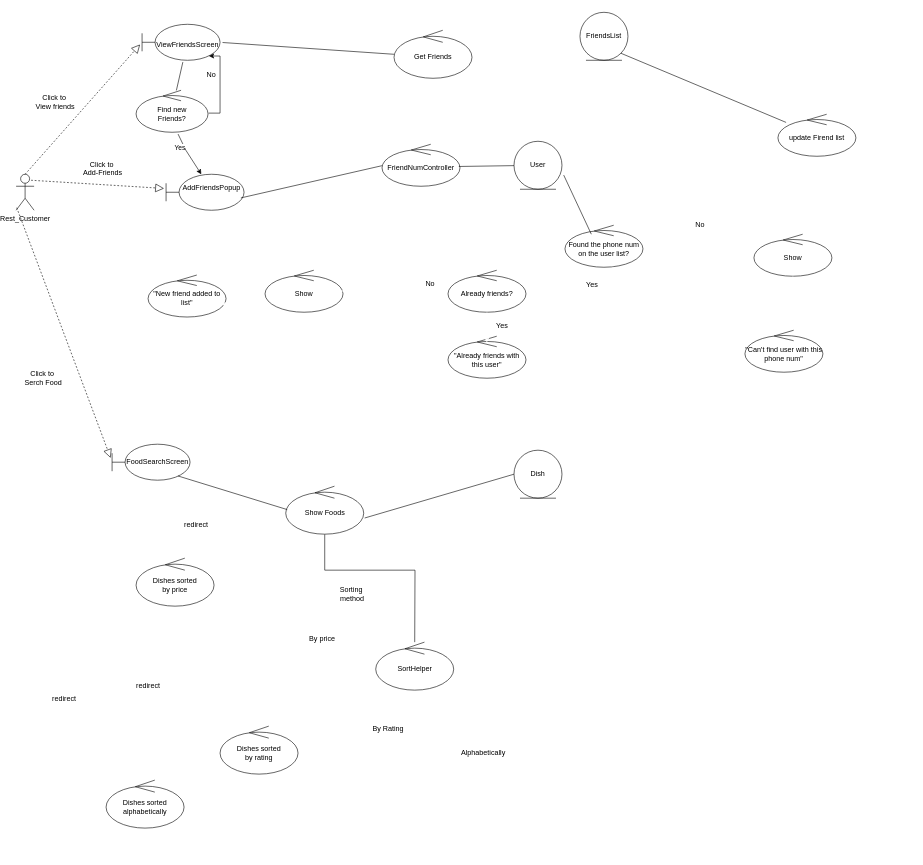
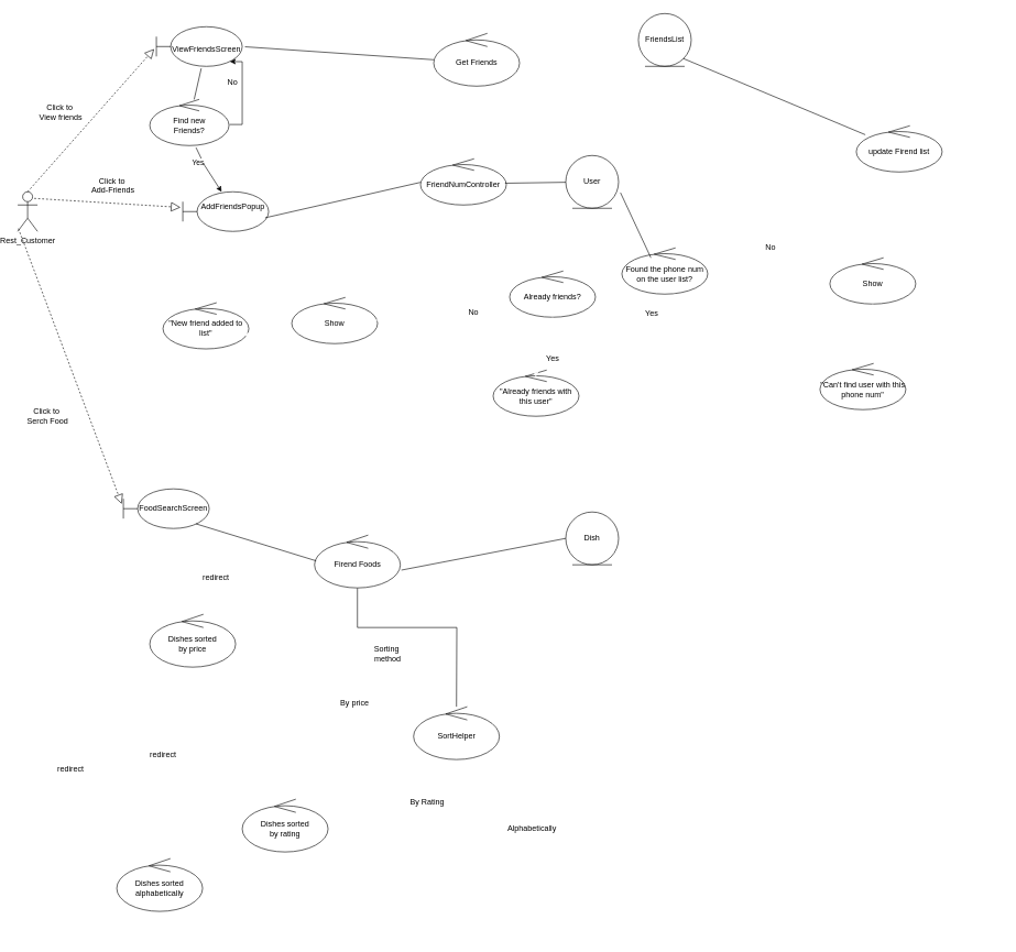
  <mxCell id="0" />
  <mxCell id="1" parent="0" />
  <mxCell id="2" value="Rest_Customer" style="shape=umlActor;verticalLabelPosition=bottom;verticalAlign=top;html=1;" parent="1" vertex="1"><mxGeometry x="20" y="290" width="30" height="60" as="geometry" /></mxCell>
  <mxCell id="3" value="&lt;div style=&quot;text-align: center; height: 2px;&quot;&gt;&lt;br&gt;&lt;/div&gt;&lt;div style=&quot;text-align: center; height: 2px;&quot;&gt;&lt;br&gt;&lt;/div&gt;&lt;div style=&quot;text-align: center; height: 2px;&quot;&gt;ViewFriendsScreen&lt;/div&gt;" style="shape=umlBoundary;whiteSpace=wrap;html=1;" parent="1" vertex="1"><mxGeometry x="230" y="40" width="130" height="60" as="geometry" /></mxCell>
  <mxCell id="4" value="&lt;div style=&quot;text-align: center; height: 2px;&quot;&gt;AddFriendsPopup&lt;/div&gt;&lt;div style=&quot;text-align: center; height: 2px;&quot;&gt;&lt;br&gt;&lt;/div&gt;&lt;div style=&quot;text-align: center; height: 2px;&quot;&gt;&lt;br&gt;&lt;br&gt;&lt;/div&gt;" style="shape=umlBoundary;whiteSpace=wrap;html=1;" parent="1" vertex="1"><mxGeometry x="270" y="290" width="130" height="60" as="geometry" /></mxCell>
  <mxCell id="5" value="FriendsList" style="ellipse;shape=umlEntity;whiteSpace=wrap;html=1;" parent="1" vertex="1"><mxGeometry x="960" y="20" width="80" height="80" as="geometry" /></mxCell>
  <mxCell id="6" value="User" style="ellipse;shape=umlEntity;whiteSpace=wrap;html=1;" parent="1" vertex="1"><mxGeometry x="850" y="235" width="80" height="80" as="geometry" /></mxCell>
  <mxCell id="7" value="FoodSearchScreen" style="shape=umlBoundary;whiteSpace=wrap;html=1;" parent="1" vertex="1"><mxGeometry x="180" y="740" width="130" height="60" as="geometry" /></mxCell>
  <mxCell id="8" style="edgeStyle=orthogonalEdgeStyle;rounded=0;orthogonalLoop=1;jettySize=auto;html=1;fillColor=light-dark(#FFFFFF,#FF3333);strokeColor=light-dark(#FFFFFF,#FF3333);entryX=0.8;entryY=0.938;entryDx=0;entryDy=0;entryPerimeter=0;" edge="1" parent="1" target="51"><mxGeometry relative="1" as="geometry"><mxPoint x="490" y="1090" as="targetPoint" /><mxPoint x="620" y="1100" as="sourcePoint" /><Array as="points"><mxPoint x="621" y="1080" /><mxPoint x="324" y="1080" /></Array></mxGeometry></mxCell>
  <mxCell id="9" style="edgeStyle=orthogonalEdgeStyle;rounded=0;orthogonalLoop=1;jettySize=auto;html=1;fillColor=light-dark(#FFFFFF,#FF3333);strokeColor=light-dark(#FFFFFF,#FF3333);entryX=0.993;entryY=0.625;entryDx=0;entryDy=0;entryPerimeter=0;" edge="1" parent="1" source="10" target="54"><mxGeometry relative="1" as="geometry"><mxPoint x="500" y="1260" as="targetPoint" /><Array as="points"><mxPoint x="685" y="1260" /></Array></mxGeometry></mxCell>
  <mxCell id="10" value="SortHelper" style="ellipse;shape=umlControl;whiteSpace=wrap;html=1;" parent="1" vertex="1"><mxGeometry x="619.5" y="1070" width="130" height="80" as="geometry" /></mxCell>
- <mxCell id="11" value="Dish" style="ellipse;shape=umlEntity;whiteSpace=wrap;html=1;" parent="1" vertex="1"><mxGeometry x="850" y="750" width="80" height="80" as="geometry" /></mxCell>
+ <mxCell id="11" value="Dish" style="ellipse;shape=umlEntity;whiteSpace=wrap;html=1;" parent="1" vertex="1"><mxGeometry x="850" y="775" width="80" height="80" as="geometry" /></mxCell>
  <mxCell id="12" value="" style="endArrow=block;dashed=1;endFill=0;endSize=12;html=1;rounded=0;entryX=-0.026;entryY=0.561;entryDx=0;entryDy=0;entryPerimeter=0;exitX=0.5;exitY=0;exitDx=0;exitDy=0;exitPerimeter=0;" edge="1" parent="1" source="2" target="3"><mxGeometry width="160" relative="1" as="geometry"><mxPoint x="20" y="182" as="sourcePoint" /><mxPoint x="180" y="70" as="targetPoint" /></mxGeometry></mxCell>
  <mxCell id="13" value="Click to&amp;nbsp;&lt;br&gt;View friends" style="text;html=1;align=center;verticalAlign=middle;resizable=0;points=[];autosize=1;strokeColor=none;fillColor=none;" vertex="1" parent="1"><mxGeometry x="40" y="150" width="90" height="40" as="geometry" /></mxCell>
  <mxCell id="14" value="" style="endArrow=none;html=1;rounded=0;exitX=1.032;exitY=0.506;exitDx=0;exitDy=0;exitPerimeter=0;entryX=0;entryY=0.5;entryDx=0;entryDy=0;entryPerimeter=0;" edge="1" parent="1" source="3" target="19"><mxGeometry width="50" height="50" relative="1" as="geometry"><mxPoint x="410" y="150" as="sourcePoint" /><mxPoint x="710" y="70" as="targetPoint" /><Array as="points" /></mxGeometry></mxCell>
  <mxCell id="15" value="" style="endArrow=block;dashed=1;endFill=0;endSize=12;html=1;rounded=0;entryX=-0.026;entryY=0.394;entryDx=0;entryDy=0;entryPerimeter=0;exitX=0.5;exitY=0;exitDx=0;exitDy=0;exitPerimeter=0;" edge="1" parent="1" target="4"><mxGeometry width="160" relative="1" as="geometry"><mxPoint x="45" y="300" as="sourcePoint" /><mxPoint x="237" y="84" as="targetPoint" /></mxGeometry></mxCell>
  <mxCell id="16" value="&lt;div style=&quot;text-align: center;&quot;&gt;&lt;span style=&quot;background-color: transparent; color: light-dark(rgb(0, 0, 0), rgb(255, 255, 255)); text-wrap-mode: nowrap;&quot;&gt;Click to&amp;nbsp;&lt;br&gt;Add-Friends&lt;/span&gt;&lt;/div&gt;" style="text;whiteSpace=wrap;html=1;" vertex="1" parent="1"><mxGeometry x="130" y="260" width="100" height="50" as="geometry" /></mxCell>
  <mxCell id="17" value="" style="endArrow=block;dashed=1;endFill=0;endSize=12;html=1;rounded=0;exitX=0.035;exitY=0.929;exitDx=0;exitDy=0;exitPerimeter=0;entryX=-0.019;entryY=0.381;entryDx=0;entryDy=0;entryPerimeter=0;" edge="1" parent="1" source="2" target="7"><mxGeometry width="160" relative="1" as="geometry"><mxPoint x="20" y="380" as="sourcePoint" /><mxPoint x="20" y="880" as="targetPoint" /><Array as="points" /></mxGeometry></mxCell>
  <mxCell id="18" value="Click to&amp;nbsp;&lt;br&gt;Serch Food" style="text;html=1;align=center;verticalAlign=middle;resizable=0;points=[];autosize=1;strokeColor=none;fillColor=none;" vertex="1" parent="1"><mxGeometry x="20" y="610" width="90" height="40" as="geometry" /></mxCell>
  <mxCell id="19" value="Get Friends" style="ellipse;shape=umlControl;whiteSpace=wrap;html=1;" parent="1" vertex="1"><mxGeometry x="650" y="50" width="130" height="80" as="geometry" /></mxCell>
  <mxCell id="20" value="" style="endArrow=none;html=1;rounded=0;exitX=0.523;exitY=1.05;exitDx=0;exitDy=0;exitPerimeter=0;" edge="1" parent="1" source="3" target="21"><mxGeometry width="50" height="50" relative="1" as="geometry"><mxPoint x="250" y="170" as="sourcePoint" /><mxPoint x="536" y="190" as="targetPoint" /><Array as="points" /></mxGeometry></mxCell>
  <mxCell id="21" value="&lt;span style=&quot;text-wrap-mode: nowrap;&quot;&gt;Find new&lt;/span&gt;&lt;br style=&quot;text-wrap-mode: nowrap;&quot;&gt;&lt;span style=&quot;text-wrap-mode: nowrap;&quot;&gt;Friends?&lt;/span&gt;" style="ellipse;shape=umlControl;whiteSpace=wrap;html=1;" vertex="1" parent="1"><mxGeometry x="220" y="150" width="120" height="70" as="geometry" /></mxCell>
  <mxCell id="22" value="" style="endArrow=classic;html=1;rounded=0;exitX=0.475;exitY=1.043;exitDx=0;exitDy=0;exitPerimeter=0;" edge="1" parent="1"><mxGeometry width="50" height="50" relative="1" as="geometry"><mxPoint x="290" y="223.01" as="sourcePoint" /><mxPoint x="328.714" y="290" as="targetPoint" /><Array as="points"><mxPoint x="303" y="250" /></Array></mxGeometry></mxCell>
  <mxCell id="23" value="Yes" style="edgeLabel;html=1;align=center;verticalAlign=middle;resizable=0;points=[];" vertex="1" connectable="0" parent="22"><mxGeometry x="0.012" y="-3" relative="1" as="geometry"><mxPoint x="-13" y="-14" as="offset" /></mxGeometry></mxCell>
  <mxCell id="24" style="edgeStyle=orthogonalEdgeStyle;rounded=0;orthogonalLoop=1;jettySize=auto;html=1;entryX=0.857;entryY=0.881;entryDx=0;entryDy=0;entryPerimeter=0;exitX=1.008;exitY=0.544;exitDx=0;exitDy=0;exitPerimeter=0;" edge="1" parent="1" source="21" target="3"><mxGeometry relative="1" as="geometry"><mxPoint x="410" as="sourcePoint" y="160" /><mxPoint x="410" y="250" as="targetPoint" /><Array as="points"><mxPoint x="360" y="188" /><mxPoint x="360" y="93" /></Array></mxGeometry></mxCell>
  <mxCell id="25" value="No" style="text;html=1;align=center;verticalAlign=middle;resizable=0;points=[];autosize=1;strokeColor=none;fillColor=none;" vertex="1" parent="1"><mxGeometry x="325" y="110" width="40" height="30" as="geometry" /></mxCell>
  <mxCell id="26" value="" style="endArrow=none;html=1;rounded=0;exitX=0.959;exitY=0.657;exitDx=0;exitDy=0;exitPerimeter=0;entryX=0;entryY=0.51;entryDx=0;entryDy=0;entryPerimeter=0;" edge="1" parent="1" source="4" target="27"><mxGeometry width="50" height="50" relative="1" as="geometry"><mxPoint x="390" y="290" as="sourcePoint" /><mxPoint x="607.84" y="309.48" as="targetPoint" /><Array as="points" /></mxGeometry></mxCell>
  <mxCell id="27" value="FriendNumController" style="ellipse;shape=umlControl;whiteSpace=wrap;html=1;" vertex="1" parent="1"><mxGeometry x="630" y="240" width="130" height="70" as="geometry" /></mxCell>
  <mxCell id="28" style="edgeStyle=orthogonalEdgeStyle;rounded=0;orthogonalLoop=1;jettySize=auto;html=1;entryX=-0.006;entryY=0.583;entryDx=0;entryDy=0;entryPerimeter=0;strokeColor=light-dark(#FFFFFF,#FF3333);" edge="1" parent="1" source="29" target="38"><mxGeometry relative="1" as="geometry"><mxPoint x="1180" y="540" as="targetPoint" /><Array as="points"><mxPoint x="1181" y="395" /><mxPoint x="1181" y="431" /></Array></mxGeometry></mxCell>
  <mxCell id="29" value="Found the phone num on the user list?" style="ellipse;shape=umlControl;whiteSpace=wrap;html=1;fillColor=light-dark(#FFFFFF,#FF3333);" vertex="1" parent="1"><mxGeometry x="935" y="375" width="130" height="70" as="geometry" /></mxCell>
  <mxCell id="30" value="" style="endArrow=none;html=1;rounded=0;exitX=0.985;exitY=0.529;exitDx=0;exitDy=0;exitPerimeter=0;" edge="1" parent="1" source="27" target="6"><mxGeometry width="50" height="50" relative="1" as="geometry"><mxPoint x="935" y="287" as="sourcePoint" /><mxPoint x="990" y="273" as="targetPoint" /><Array as="points" /></mxGeometry></mxCell>
  <mxCell id="31" value="" style="endArrow=none;html=1;rounded=0;exitX=1.036;exitY=0.705;exitDx=0;exitDy=0;entryX=0.338;entryY=0.214;entryDx=0;entryDy=0;entryPerimeter=0;exitPerimeter=0;" edge="1" parent="1" source="6" target="29"><mxGeometry width="50" height="50" relative="1" as="geometry"><mxPoint x="908" y="277" as="sourcePoint" /><mxPoint x="1000" y="286" as="targetPoint" /><Array as="points" /></mxGeometry></mxCell>
  <mxCell id="32" value="&quot;New friend added to list&quot;" style="ellipse;shape=umlControl;whiteSpace=wrap;html=1;fillColor=light-dark(#FFFFFF,#FF3333);" vertex="1" parent="1"><mxGeometry x="240" y="458" width="130" height="70" as="geometry" /></mxCell>
  <mxCell id="33" value="Yes" style="text;html=1;align=center;verticalAlign=middle;resizable=0;points=[];autosize=1;strokeColor=none;fillColor=none;" vertex="1" parent="1"><mxGeometry x="960" y="460" width="40" height="30" as="geometry" /></mxCell>
  <mxCell id="34" style="edgeStyle=orthogonalEdgeStyle;rounded=0;orthogonalLoop=1;jettySize=auto;html=1;strokeColor=light-dark(#FFFFFF,#FF3333);" edge="1" parent="1" source="35" target="41"><mxGeometry relative="1" as="geometry"><Array as="points"><mxPoint x="500" y="660" /><mxPoint x="1510" y="660" /><mxPoint x="1510" y="225" /></Array></mxGeometry></mxCell>
  <mxCell id="35" value="Show" style="ellipse;shape=umlControl;whiteSpace=wrap;html=1;fillColor=light-dark(#FFFFFF,#FF3333);" vertex="1" parent="1"><mxGeometry x="435" y="450" width="130" height="70" as="geometry" /></mxCell>
  <mxCell id="36" style="edgeStyle=orthogonalEdgeStyle;rounded=0;orthogonalLoop=1;jettySize=auto;html=1;entryX=0.944;entryY=0.697;entryDx=0;entryDy=0;entryPerimeter=0;strokeColor=light-dark(#FFFFFF,#FF3333);" edge="1" parent="1" source="35" target="32"><mxGeometry relative="1" as="geometry" /></mxCell>
  <mxCell id="37" value="No" style="text;html=1;align=center;verticalAlign=middle;resizable=0;points=[];autosize=1;strokeColor=none;fillColor=none;" vertex="1" parent="1"><mxGeometry x="1140" y="360" width="40" height="30" as="geometry" /></mxCell>
  <mxCell id="38" value="Show" style="ellipse;shape=umlControl;whiteSpace=wrap;html=1;fillColor=light-dark(#FFFFFF,#FF3333);" vertex="1" parent="1"><mxGeometry x="1250" y="390" width="130" height="70" as="geometry" /></mxCell>
  <mxCell id="39" value="&quot;Can't find user with this phone num&quot;" style="ellipse;shape=umlControl;whiteSpace=wrap;html=1;fillColor=light-dark(#FFFFFF,#FF3333);" vertex="1" parent="1"><mxGeometry x="1235" y="550" width="130" height="70" as="geometry" /></mxCell>
  <mxCell id="40" style="edgeStyle=orthogonalEdgeStyle;rounded=0;orthogonalLoop=1;jettySize=auto;html=1;entryX=0.316;entryY=0.14;entryDx=0;entryDy=0;entryPerimeter=0;strokeColor=light-dark(#FFFFFF,#FF3333);" edge="1" parent="1" source="38" target="39"><mxGeometry relative="1" as="geometry" /></mxCell>
  <mxCell id="41" value="update Firend list" style="ellipse;shape=umlControl;whiteSpace=wrap;html=1;fillColor=default;" vertex="1" parent="1"><mxGeometry x="1290" y="190" width="130" height="70" as="geometry" /></mxCell>
  <mxCell id="42" value="" style="endArrow=none;html=1;rounded=0;exitX=1;exitY=1;exitDx=0;exitDy=0;" edge="1" parent="1" source="5" target="41"><mxGeometry width="50" height="50" relative="1" as="geometry"><mxPoint x="789" y="101" as="sourcePoint" /><mxPoint x="971" y="52" as="targetPoint" /><Array as="points" /></mxGeometry></mxCell>
  <mxCell id="43" value="Sorting&amp;nbsp;&lt;br&gt;method" style="text;html=1;align=center;verticalAlign=middle;resizable=0;points=[];autosize=1;strokeColor=none;fillColor=none;" vertex="1" parent="1"><mxGeometry x="550" y="970" width="60" height="40" as="geometry" /></mxCell>
  <mxCell id="44" style="edgeStyle=orthogonalEdgeStyle;rounded=0;orthogonalLoop=1;jettySize=auto;html=1;exitX=0.892;exitY=0.838;exitDx=0;exitDy=0;exitPerimeter=0;fillColor=light-dark(#FFFFFF,#FF3333);strokeColor=light-dark(#FFFFFF,#FF3333);entryX=0.508;entryY=0.997;entryDx=0;entryDy=0;entryPerimeter=0;" edge="1" parent="1" source="10" target="55"><mxGeometry relative="1" as="geometry"><mxPoint x="240" y="1410" as="targetPoint" /><mxPoint x="769.5" y="1160" as="sourcePoint" /><Array as="points"><mxPoint x="735" y="1420" /><mxPoint x="236" y="1420" /></Array></mxGeometry></mxCell>
  <mxCell id="45" value="By Rating" style="text;html=1;align=center;verticalAlign=middle;resizable=0;points=[];autosize=1;strokeColor=none;fillColor=none;" vertex="1" parent="1"><mxGeometry x="599.5" y="1200" width="80" height="30" as="geometry" /></mxCell>
  <mxCell id="46" value="&lt;div style=&quot;text-align: center;&quot;&gt;&lt;span style=&quot;text-wrap-mode: nowrap;&quot;&gt;Alphabetically&lt;/span&gt;&lt;/div&gt;" style="text;whiteSpace=wrap;html=1;" vertex="1" parent="1"><mxGeometry x="760" y="1240" width="90" height="40" as="geometry" /></mxCell>
  <mxCell id="47" style="edgeStyle=orthogonalEdgeStyle;rounded=0;orthogonalLoop=1;jettySize=auto;html=1;endArrow=none;" edge="1" parent="1" source="48" target="10"><mxGeometry relative="1" as="geometry"><Array as="points"><mxPoint x="535" y="950" /><mxPoint x="685" y="950" /></Array></mxGeometry></mxCell>
- <mxCell id="48" value="Show Foods" style="ellipse;shape=umlControl;whiteSpace=wrap;html=1;" vertex="1" parent="1"><mxGeometry x="469.5" y="810" width="130" height="80" as="geometry" /></mxCell>
+ <mxCell id="48" value="Firend Foods" style="ellipse;shape=umlControl;whiteSpace=wrap;html=1;" vertex="1" parent="1"><mxGeometry x="469.5" y="810" width="130" height="80" as="geometry" /></mxCell>
  <mxCell id="49" value="" style="endArrow=none;html=1;rounded=0;exitX=0.846;exitY=0.883;exitDx=0;exitDy=0;exitPerimeter=0;entryX=0.019;entryY=0.488;entryDx=0;entryDy=0;entryPerimeter=0;" edge="1" parent="1" source="7" target="48"><mxGeometry width="50" height="50" relative="1" as="geometry"><mxPoint x="300" y="810" as="sourcePoint" /><mxPoint x="526.53" y="876.98" as="targetPoint" /><Array as="points" /></mxGeometry></mxCell>
  <mxCell id="50" value="" style="endArrow=none;html=1;rounded=0;exitX=1.012;exitY=0.663;exitDx=0;exitDy=0;exitPerimeter=0;entryX=0;entryY=0.5;entryDx=0;entryDy=0;" edge="1" parent="1" source="48" target="11"><mxGeometry width="50" height="50" relative="1" as="geometry"><mxPoint x="553.47" y="860" as="sourcePoint" /><mxPoint x="780" y="926.98" as="targetPoint" /><Array as="points" /></mxGeometry></mxCell>
  <mxCell id="51" value="Dishes sorted &lt;br&gt;by price" style="ellipse;shape=umlControl;whiteSpace=wrap;html=1;fillColor=light-dark(#FFFFFF,#FF3333);" vertex="1" parent="1"><mxGeometry x="220" y="930" width="130" height="80" as="geometry" /></mxCell>
  <mxCell id="52" style="edgeStyle=orthogonalEdgeStyle;rounded=0;orthogonalLoop=1;jettySize=auto;html=1;strokeColor=light-dark(#FFFFFF,#FF3333);" edge="1" parent="1" source="51" target="54"><mxGeometry relative="1" as="geometry" /></mxCell>
  <mxCell id="53" style="edgeStyle=orthogonalEdgeStyle;rounded=0;orthogonalLoop=1;jettySize=auto;html=1;entryX=0.173;entryY=0.728;entryDx=0;entryDy=0;entryPerimeter=0;strokeColor=light-dark(#FFFFFF,#FF3333);" edge="1" parent="1" source="54" target="7"><mxGeometry relative="1" as="geometry"><Array as="points"><mxPoint x="190" y="1250" /><mxPoint x="190" y="784" /></Array></mxGeometry></mxCell>
  <mxCell id="54" value="Dishes sorted &lt;br&gt;by rating" style="ellipse;shape=umlControl;whiteSpace=wrap;html=1;fillColor=light-dark(#FFFFFF,#FF3333);" vertex="1" parent="1"><mxGeometry x="360" y="1210" width="130" height="80" as="geometry" /></mxCell>
  <mxCell id="55" value="Dishes sorted &lt;br&gt;alphabetically" style="ellipse;shape=umlControl;whiteSpace=wrap;html=1;fillColor=light-dark(#FFFFFF,#FF3333);" vertex="1" parent="1"><mxGeometry x="170" y="1300" width="130" height="80" as="geometry" /></mxCell>
  <mxCell id="56" style="edgeStyle=orthogonalEdgeStyle;rounded=0;orthogonalLoop=1;jettySize=auto;html=1;entryX=-0.019;entryY=0.644;entryDx=0;entryDy=0;entryPerimeter=0;strokeColor=light-dark(#FFFFFF,#FF3333);" edge="1" parent="1" source="55" target="7"><mxGeometry relative="1" as="geometry"><Array as="points"><mxPoint x="120" y="1340" /><mxPoint x="120" y="779" /></Array></mxGeometry></mxCell>
  <mxCell id="57" value="redirect" style="text;html=1;align=center;verticalAlign=middle;resizable=0;points=[];autosize=1;strokeColor=none;fillColor=none;" vertex="1" parent="1"><mxGeometry x="210" y="1128" width="60" height="30" as="geometry" /></mxCell>
  <mxCell id="58" value="redirect" style="text;html=1;align=center;verticalAlign=middle;resizable=0;points=[];autosize=1;strokeColor=none;fillColor=none;" vertex="1" parent="1"><mxGeometry x="70" y="1150" width="60" height="30" as="geometry" /></mxCell>
  <mxCell id="59" value="redirect" style="text;html=1;align=center;verticalAlign=middle;resizable=0;points=[];autosize=1;strokeColor=none;fillColor=none;" vertex="1" parent="1"><mxGeometry x="290" y="860" width="60" height="30" as="geometry" /></mxCell>
  <mxCell id="60" value="By price" style="text;html=1;align=center;verticalAlign=middle;resizable=0;points=[];autosize=1;strokeColor=none;fillColor=none;" vertex="1" parent="1"><mxGeometry x="495" y="1050" width="70" height="30" as="geometry" /></mxCell>
- <mxCell id="61" value="Already friends?" style="ellipse;shape=umlControl;whiteSpace=wrap;html=1;fillColor=light-dark(#FFFFFF,#FF3333);" vertex="1" parent="1"><mxGeometry x="740" y="450" width="130" height="70" as="geometry" /></mxCell>
+ <mxCell id="61" value="Already friends?" style="ellipse;shape=umlControl;whiteSpace=wrap;html=1;fillColor=light-dark(#FFFFFF,#FF3333);" vertex="1" parent="1"><mxGeometry x="765" y="410" width="130" height="70" as="geometry" /></mxCell>
  <mxCell id="62" style="edgeStyle=orthogonalEdgeStyle;rounded=0;orthogonalLoop=1;jettySize=auto;html=1;entryX=1;entryY=0.714;entryDx=0;entryDy=0;entryPerimeter=0;strokeColor=light-dark(#FFFFFF,#FF3333);" edge="1" parent="1" source="29" target="61"><mxGeometry relative="1" as="geometry"><Array as="points"><mxPoint x="1015" y="500" /></Array></mxGeometry></mxCell>
  <mxCell id="63" style="edgeStyle=orthogonalEdgeStyle;rounded=0;orthogonalLoop=1;jettySize=auto;html=1;entryX=0.981;entryY=0.493;entryDx=0;entryDy=0;entryPerimeter=0;strokeColor=light-dark(#FFFFFF,#FF3333);" edge="1" parent="1" source="61" target="35"><mxGeometry relative="1" as="geometry" /></mxCell>
  <mxCell id="64" value="No" style="text;html=1;align=center;verticalAlign=middle;resizable=0;points=[];autosize=1;strokeColor=none;fillColor=none;" vertex="1" parent="1"><mxGeometry x="690" y="458" width="40" height="30" as="geometry" /></mxCell>
  <mxCell id="65" value="&quot;Already friends with&lt;br&gt;this user&quot;" style="ellipse;shape=umlControl;whiteSpace=wrap;html=1;fillColor=light-dark(#FFFFFF,#FF3333);" vertex="1" parent="1"><mxGeometry x="740" y="560" width="130" height="70" as="geometry" /></mxCell>
  <mxCell id="66" style="edgeStyle=orthogonalEdgeStyle;rounded=0;orthogonalLoop=1;jettySize=auto;html=1;entryX=0.498;entryY=0.15;entryDx=0;entryDy=0;entryPerimeter=0;strokeColor=light-dark(#FFFFFF,#FF3333);" edge="1" parent="1" source="61" target="65"><mxGeometry relative="1" as="geometry" /></mxCell>
  <mxCell id="67" value="Yes" style="text;html=1;align=center;verticalAlign=middle;resizable=0;points=[];autosize=1;strokeColor=none;fillColor=none;" vertex="1" parent="1"><mxGeometry x="810" y="528" width="40" height="30" as="geometry" /></mxCell>
